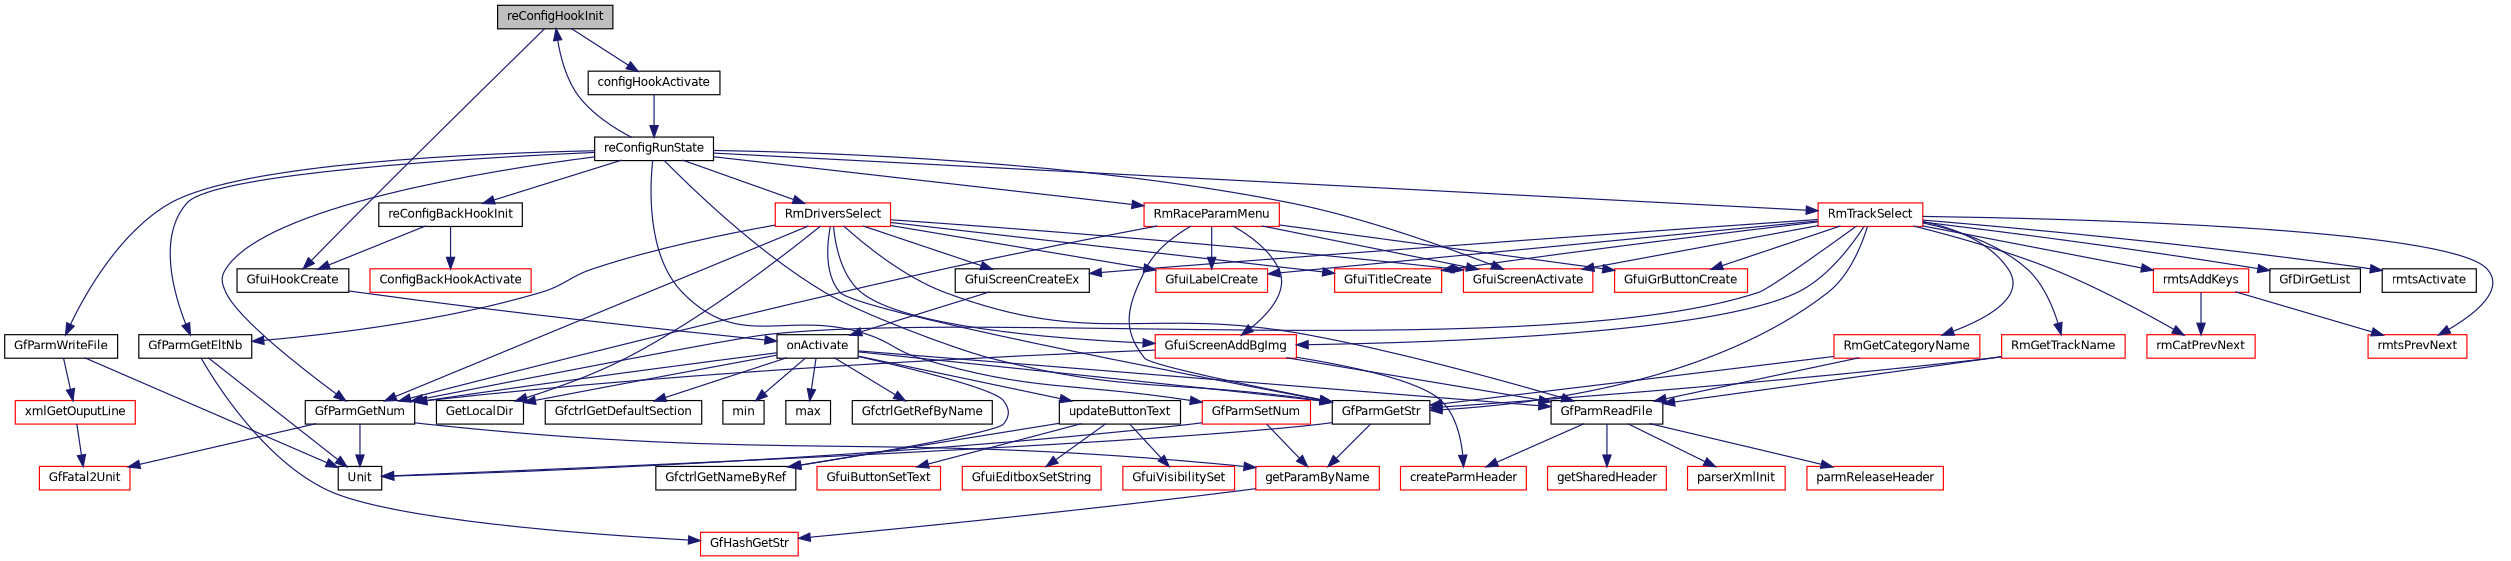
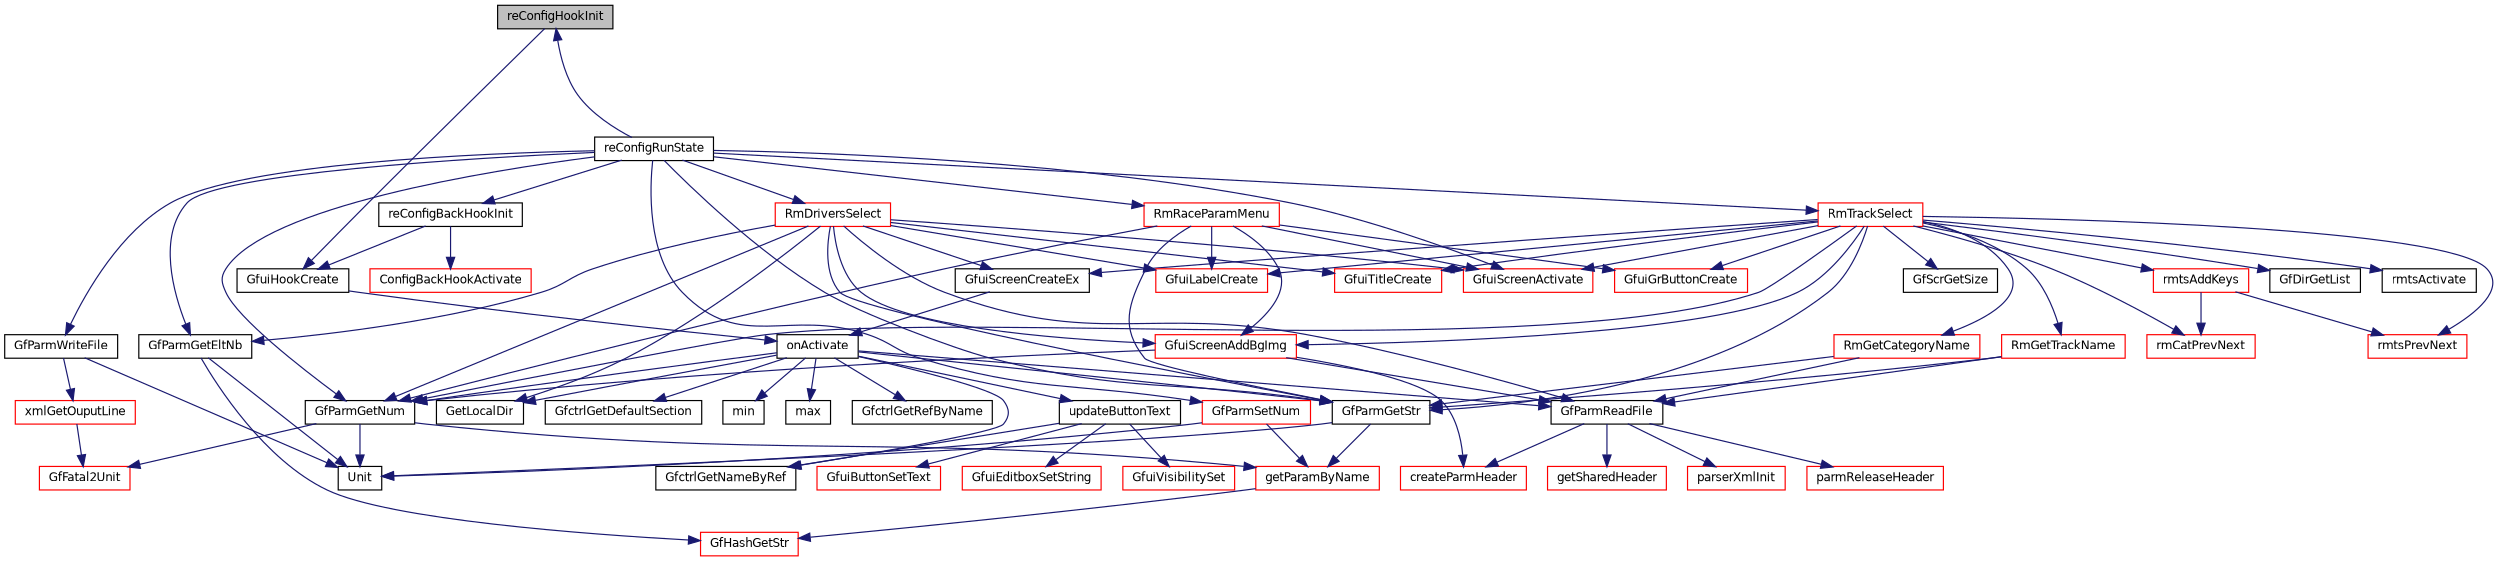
  digraph {
    fontname="DejaVu Sans"
    rankdir=TB
    node [color=red fillcolor=white fontname="DejaVu Sans" fontsize=10 shape=record style=filled]
    edge [color=midnightblue fontname="DejaVu Sans" fontsize=10 labelfontname=Helvetica labelfontsize=10 style=solid]
    n1 [color=black fillcolor=grey75 fontcolor=black height=0.2 label=reConfigHookInit width=0.4]
    n2 [color=black height=0.2 label=GfuiHookCreate width=0.4]
-   n3 [color=black height=0.2 label=configHookActivate width=0.4]
    n4 [color=black height=0.2 label=onActivate width=0.4]
    n5 [color=black height=0.2 label=reConfigRunState width=0.4]
    n6 [color=black height=0.2 label=GetLocalDir width=0.4]
    n7 [color=black height=0.2 label=GfParmReadFile width=0.4]
    n8 [color=black height=0.2 label=GfctrlGetNameByRef width=0.4]
    n9 [color=black height=0.2 label=GfParmGetStr width=0.4]
    n10 [color=black height=0.2 label=GfctrlGetRefByName width=0.4]
    n11 [color=black height=0.2 label=GfParmGetNum width=0.4]
    n12 [color=black height=0.2 label=GfctrlGetDefaultSection width=0.4]
    n13 [color=black height=0.2 label=min width=0.4]
    n14 [color=black height=0.2 label=max width=0.4]
    n15 [color=black height=0.2 label=updateButtonText width=0.4]
    n16 [height=0.2 label=getSharedHeader width=0.4]
    n17 [height=0.2 label=createParmHeader width=0.4]
    n18 [height=0.2 label=parserXmlInit width=0.4]
    n19 [height=0.2 label=parmReleaseHeader width=0.4]
    n20 [color=black height=0.2 label=Unit width=0.4]
    n21 [height=0.2 label=getParamByName width=0.4]
    n22 [height=0.2 label=GfFatal2Unit width=0.4]
    n23 [height=0.2 label=GfuiButtonSetText width=0.4]
    n24 [height=0.2 label=GfuiEditboxSetString width=0.4]
    n25 [height=0.2 label=GfuiVisibilitySet width=0.4]
    n26 [height=0.2 label=GfHashGetStr width=0.4]
    n27 [color=black height=0.2 label=GfParmGetEltNb width=0.4]
    n28 [color=black height=0.2 label=GfParmWriteFile width=0.4]
    n29 [color=black height=0.2 label=reConfigBackHookInit width=0.4]
    n30 [height=0.2 label=RmTrackSelect width=0.4]
    n31 [height=0.2 label=GfuiScreenActivate width=0.4]
    n32 [height=0.2 label=RmDriversSelect width=0.4]
    n33 [height=0.2 label=RmRaceParamMenu width=0.4]
    n34 [height=0.2 label=GfParmSetNum width=0.4]
    n35 [height=0.2 label=xmlGetOuputLine width=0.4]
    n36 [height=0.2 label=ConfigBackHookActivate width=0.4]
    n37 [color=black height=0.2 label=GfDirGetList width=0.4]
    n38 [height=0.2 label=RmGetCategoryName width=0.4]
    n39 [height=0.2 label=RmGetTrackName width=0.4]
    n40 [color=black height=0.2 label=GfuiScreenCreateEx width=0.4]
    n41 [color=black height=0.2 label=rmtsActivate width=0.4]
    n42 [height=0.2 label=GfuiScreenAddBgImg width=0.4]
    n43 [height=0.2 label=rmtsAddKeys width=0.4]
    n44 [height=0.2 label=rmtsPrevNext width=0.4]
    n45 [height=0.2 label=rmCatPrevNext width=0.4]
    n46 [height=0.2 label=GfuiTitleCreate width=0.4]
    n47 [height=0.2 label=GfuiGrButtonCreate width=0.4]
    n48 [height=0.2 label=GfuiLabelCreate width=0.4]
+   n49 [color=black height=0.2 label=GfScrGetSize width=0.4]
    n1 -> n2
-   n1 -> n3
    n2 -> n4
-   n3 -> n5
    n4 -> n6
    n4 -> n7
    n4 -> n8
    n4 -> n9
    n4 -> n10
    n4 -> n11
    n4 -> n12
    n4 -> n13
    n4 -> n14
    n4 -> n15
    n5 -> n1
    n5 -> n9
    n5 -> n11
    n5 -> n27
    n5 -> n28
    n5 -> n29
    n5 -> n30
    n5 -> n31
    n5 -> n32
    n5 -> n33
    n5 -> n34
    n7 -> n16
    n7 -> n17
    n7 -> n18
    n7 -> n19
    n9 -> n20
    n9 -> n21
    n11 -> n20
    n11 -> n21
    n11 -> n22
    n15 -> n8
    n15 -> n23
    n15 -> n24
    n15 -> n25
    n21 -> n26
    n27 -> n20
    n27 -> n26
    n28 -> n20
    n28 -> n35
    n29 -> n2
    n29 -> n36
    n30 -> n9
    n30 -> n11
    n30 -> n31
    n30 -> n37
    n30 -> n38
    n30 -> n39
    n30 -> n40
    n30 -> n41
    n30 -> n42
    n30 -> n43
    n30 -> n44
    n30 -> n45
    n30 -> n46
    n30 -> n47
    n30 -> n48
+   n30 -> n49
    n32 -> n6
    n32 -> n7
    n32 -> n9
    n32 -> n11
    n32 -> n27
    n32 -> n31
    n32 -> n40
    n32 -> n42
    n32 -> n46
    n32 -> n48
    n33 -> n9
    n33 -> n11
    n33 -> n31
    n33 -> n42
    n33 -> n47
    n33 -> n48
    n34 -> n20
    n34 -> n21
    n35 -> n22
    n38 -> n7
    n38 -> n9
    n39 -> n7
    n39 -> n9
    n40 -> n4
    n42 -> n7
    n42 -> n11
    n42 -> n17
    n43 -> n44
    n43 -> n45
  }
